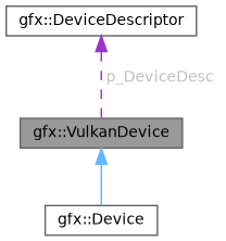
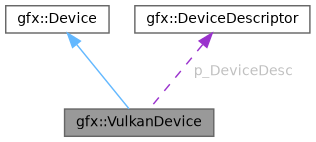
  digraph {
    node [color=gray40 fillcolor=white fontname=Helvetica fontsize=10 shape=box style=filled]
    edge [dir=back fontname=Helvetica fontsize=10 labelfontname=Helvetica labelfontsize=10]
    n1 [fillcolor=grey60 fontcolor=black height=0.2 label="gfx::VulkanDevice" width=0.4]
    n2 [height=0.2 label="gfx::Device" width=0.4]
    n3 [height=0.2 label="gfx::DeviceDescriptor" width=0.4]
-   n1 -> n2 [color=steelblue1 style=solid]
+   n2 -> n1 [color=steelblue1 style=solid]
    n3 -> n1 [color=darkorchid3 fontcolor=grey label=<<TABLE CELLBORDER="0" BORDER="0"><TR><TD VALIGN="top" ALIGN="LEFT" CELLPADDING="1" CELLSPACING="0">p_DeviceDesc</TD></TR> </TABLE>> style=dashed]
  }
